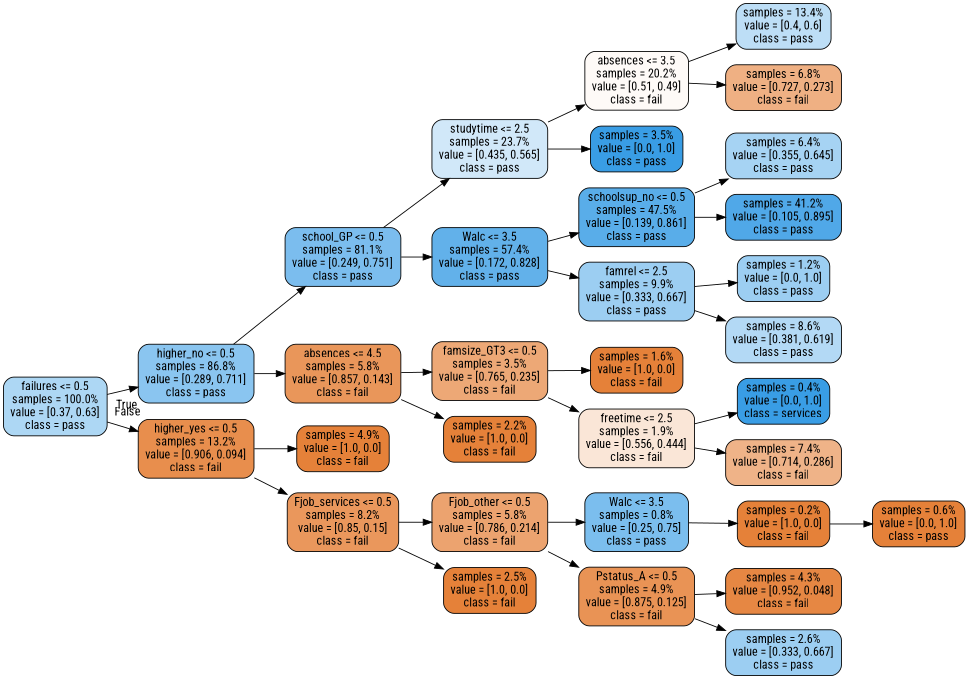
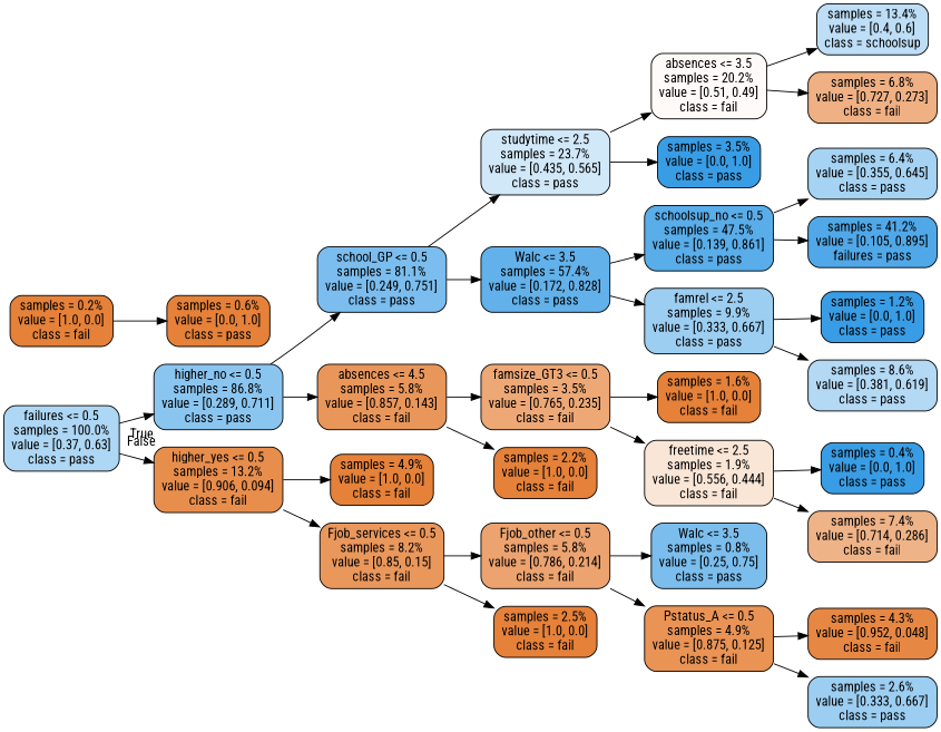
  digraph {
    fontname="Roboto Condensed"
    rankdir=LR
    node [color=black fillcolor="#e58139" fontname="Roboto Condensed" shape=box style="filled, rounded"]
    edge [fontname="Roboto Condensed"]
    n1 [fillcolor="#add7f4" label="failures <= 0.5\nsamples = 100.0%\nvalue = [0.37, 0.63]\nclass = pass"]
    n2 [fillcolor="#8ac5f0" label="higher_no <= 0.5\nsamples = 86.8%\nvalue = [0.289, 0.711]\nclass = pass"]
    n3 [fillcolor="#e88e4d" label="higher_yes <= 0.5\nsamples = 13.2%\nvalue = [0.906, 0.094]\nclass = fail"]
    n4 [fillcolor="#7bbdee" label="school_GP <= 0.5\nsamples = 81.1%\nvalue = [0.249, 0.751]\nclass = pass"]
    n5 [fillcolor="#e9965a" label="absences <= 4.5\nsamples = 5.8%\nvalue = [0.857, 0.143]\nclass = fail"]
    n6 [label="samples = 4.9%\nvalue = [1.0, 0.0]\nclass = fail"]
    n7 [fillcolor="#ea975c" label="Fjob_services <= 0.5\nsamples = 8.2%\nvalue = [0.85, 0.15]\nclass = fail"]
    n8 [fillcolor="#d1e8f9" label="studytime <= 2.5\nsamples = 23.7%\nvalue = [0.435, 0.565]\nclass = pass"]
    n9 [fillcolor="#62b1ea" label="Walc <= 3.5\nsamples = 57.4%\nvalue = [0.172, 0.828]\nclass = pass"]
    n10 [fillcolor="#eda876" label="famsize_GT3 <= 0.5\nsamples = 3.5%\nvalue = [0.765, 0.235]\nclass = fail"]
    n11 [label="samples = 2.2%\nvalue = [1.0, 0.0]\nclass = fail"]
    n12 [fillcolor="#fefaf7" label="absences <= 3.5\nsamples = 20.2%\nvalue = [0.51, 0.49]\nclass = fail"]
    n13 [fillcolor="#399de5" label="samples = 3.5%\nvalue = [0.0, 1.0]\nclass = pass"]
    n14 [fillcolor="#59ade9" label="schoolsup_no <= 0.5\nsamples = 47.5%\nvalue = [0.139, 0.861]\nclass = pass"]
    n15 [fillcolor="#9ccef2" label="famrel <= 2.5\nsamples = 9.9%\nvalue = [0.333, 0.667]\nclass = pass"]
-   n16 [fillcolor="#bddef6" label="samples = 13.4%\nvalue = [0.4, 0.6]\nclass = pass"]
+   n16 [fillcolor="#bddef6" label="samples = 13.4%\nvalue = [0.4, 0.6]\nclass = schoolsup"]
    n17 [fillcolor="#efb083" label="samples = 6.8%\nvalue = [0.727, 0.273]\nclass = fail"]
    n18 [fillcolor="#a6d3f3" label="samples = 6.4%\nvalue = [0.355, 0.645]\nclass = pass"]
-   n19 [fillcolor="#50a8e8" label="samples = 41.2%\nvalue = [0.105, 0.895]\nclass = pass"]
-   n20 [fillcolor="#9ccef2" label="samples = 1.2%\nvalue = [0.0, 1.0]\nclass = pass"]
+   n19 [fillcolor="#50a8e8" label="samples = 41.2%\nvalue = [0.105, 0.895]\nfailures = pass"]
+   n20 [fillcolor="#399de5" label="samples = 1.2%\nvalue = [0.0, 1.0]\nclass = pass"]
    n21 [fillcolor="#b3d9f5" label="samples = 8.6%\nvalue = [0.381, 0.619]\nclass = pass"]
    n22 [label="samples = 1.6%\nvalue = [1.0, 0.0]\nclass = fail"]
    n23 [fillcolor="#fae6d7" label="freetime <= 2.5\nsamples = 1.9%\nvalue = [0.556, 0.444]\nclass = fail"]
-   n24 [fillcolor="#399de5" label="samples = 0.4%\nvalue = [0.0, 1.0]\nclass = services"]
+   n24 [fillcolor="#399de5" label="samples = 0.4%\nvalue = [0.0, 1.0]\nclass = pass"]
    n25 [fillcolor="#efb388" label="samples = 7.4%\nvalue = [0.714, 0.286]\nclass = fail"]
    n26 [fillcolor="#eca36f" label="Fjob_other <= 0.5\nsamples = 5.8%\nvalue = [0.786, 0.214]\nclass = fail"]
    n27 [label="samples = 2.5%\nvalue = [1.0, 0.0]\nclass = fail"]
    n28 [fillcolor="#7bbeee" label="Walc <= 3.5\nsamples = 0.8%\nvalue = [0.25, 0.75]\nclass = pass"]
    n29 [fillcolor="#e99355" label="Pstatus_A <= 0.5\nsamples = 4.9%\nvalue = [0.875, 0.125]\nclass = fail"]
    n30 [label="samples = 0.2%\nvalue = [1.0, 0.0]\nclass = fail"]
    n31 [fillcolor="#e68743" label="samples = 4.3%\nvalue = [0.952, 0.048]\nclass = fail"]
    n32 [fillcolor="#9ccef2" label="samples = 2.6%\nvalue = [0.333, 0.667]\nclass = pass"]
    n33 [label="samples = 0.6%\nvalue = [0.0, 1.0]\nclass = pass"]
    n1 -> n2 [headlabel=True labelangle=45 labeldistance=2.5]
    n1 -> n3 [headlabel=False labelangle=-45 labeldistance=2.5]
    n2 -> n4
    n2 -> n5
    n3 -> n6
    n3 -> n7
    n4 -> n8
    n4 -> n9
    n5 -> n10
    n5 -> n11
    n7 -> n26
    n7 -> n27
    n8 -> n12
    n8 -> n13
    n9 -> n14
    n9 -> n15
    n10 -> n22
    n10 -> n23
    n12 -> n16
    n12 -> n17
    n14 -> n18
    n14 -> n19
    n15 -> n20
    n15 -> n21
    n23 -> n24
    n23 -> n25
    n26 -> n28
    n26 -> n29
-   n28 -> n30
    n29 -> n31
    n29 -> n32
    n30 -> n33
  }
